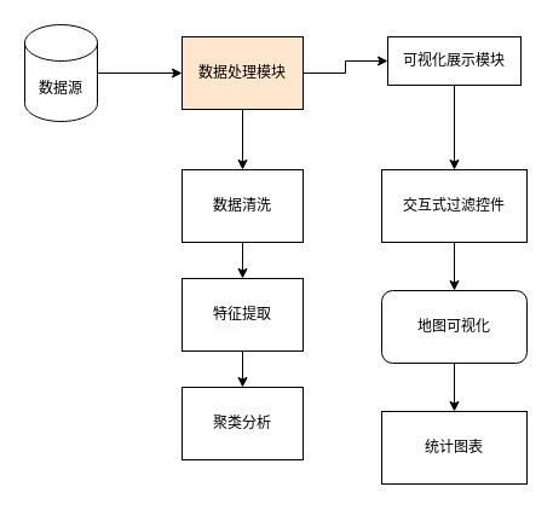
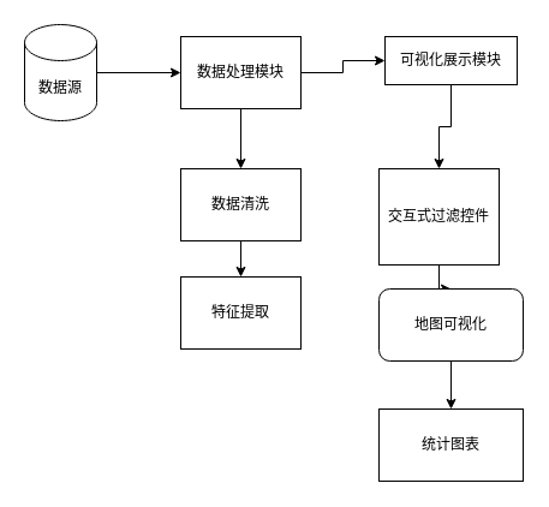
  <mxCell id="0" />
  <mxCell id="1" parent="0" />
  <mxCell id="2" value="数据源" style="shape=cylinder3;whiteSpace=wrap;html=1;boundedLbl=1;backgroundOutline=1;size=15;" vertex="1" parent="1"><mxGeometry x="20" y="20" width="60" height="80" as="geometry" /></mxCell>
  <mxCell id="3" value="" style="endArrow=classic;html=1;rounded=0;exitX=1;exitY=0.5;exitDx=0;exitDy=0;exitPerimeter=0;entryX=0;entryY=0.5;entryDx=0;entryDy=0;" edge="1" parent="1" source="2" target="6"><mxGeometry width="50" height="50" relative="1" as="geometry"><mxPoint x="270" y="280" as="sourcePoint" /><mxPoint x="160" y="70" as="targetPoint" /></mxGeometry></mxCell>
  <mxCell id="4" style="edgeStyle=orthogonalEdgeStyle;rounded=0;orthogonalLoop=1;jettySize=auto;html=1;" edge="1" parent="1" source="6" target="8"><mxGeometry relative="1" as="geometry"><mxPoint x="360" y="60" as="targetPoint" /></mxGeometry></mxCell>
  <mxCell id="5" style="edgeStyle=orthogonalEdgeStyle;rounded=0;orthogonalLoop=1;jettySize=auto;html=1;" edge="1" parent="1" source="6" target="10"><mxGeometry relative="1" as="geometry"><mxPoint x="200" y="140" as="targetPoint" /></mxGeometry></mxCell>
- <mxCell id="6" value="数据处理模块" style="rounded=0;whiteSpace=wrap;html=1;fillColor=#ffe6cc;" vertex="1" parent="1"><mxGeometry x="150" y="30" width="100" height="60" as="geometry" /></mxCell>
+ <mxCell id="6" value="数据处理模块" style="rounded=0;whiteSpace=wrap;html=1;" vertex="1" parent="1"><mxGeometry x="150" y="30" width="100" height="60" as="geometry" /></mxCell>
  <mxCell id="7" value="" style="edgeStyle=orthogonalEdgeStyle;rounded=0;orthogonalLoop=1;jettySize=auto;html=1;" edge="1" parent="1" source="8" target="15"><mxGeometry relative="1" as="geometry" /></mxCell>
  <mxCell id="8" value="可视化展示模块" style="rounded=0;whiteSpace=wrap;html=1;" vertex="1" parent="1"><mxGeometry x="320" y="30" width="110" height="40" as="geometry" /></mxCell>
  <mxCell id="9" value="" style="edgeStyle=orthogonalEdgeStyle;rounded=0;orthogonalLoop=1;jettySize=auto;html=1;" edge="1" parent="1" source="10" target="12"><mxGeometry relative="1" as="geometry" /></mxCell>
  <mxCell id="10" value="数据清洗" style="rounded=0;whiteSpace=wrap;html=1;" vertex="1" parent="1"><mxGeometry x="150" y="140" width="100" height="60" as="geometry" /></mxCell>
- <mxCell id="11" value="" style="edgeStyle=orthogonalEdgeStyle;rounded=0;orthogonalLoop=1;jettySize=auto;html=1;" edge="1" parent="1" source="12" target="13"><mxGeometry relative="1" as="geometry" /></mxCell>
  <mxCell id="12" value="特征提取" style="rounded=0;whiteSpace=wrap;html=1;" vertex="1" parent="1"><mxGeometry x="150" y="230" width="100" height="60" as="geometry" /></mxCell>
- <mxCell id="13" value="聚类分析" style="whiteSpace=wrap;html=1;rounded=0;" vertex="1" parent="1"><mxGeometry x="150" y="320" width="100" height="60" as="geometry" /></mxCell>
  <mxCell id="14" value="" style="edgeStyle=orthogonalEdgeStyle;rounded=0;orthogonalLoop=1;jettySize=auto;html=1;" edge="1" parent="1" source="15" target="17"><mxGeometry relative="1" as="geometry" /></mxCell>
- <mxCell id="15" value="交互式过滤控件" style="rounded=0;whiteSpace=wrap;html=1;" vertex="1" parent="1"><mxGeometry x="315" y="140" width="120" height="60" as="geometry" /></mxCell>
+ <mxCell id="15" value="交互式过滤控件" style="rounded=0;whiteSpace=wrap;html=1;" vertex="1" parent="1"><mxGeometry x="315" y="140" width="100" height="80" as="geometry" /></mxCell>
  <mxCell id="16" value="" style="edgeStyle=orthogonalEdgeStyle;rounded=0;orthogonalLoop=1;jettySize=auto;html=1;" edge="1" parent="1" source="17" target="18"><mxGeometry relative="1" as="geometry" /></mxCell>
  <mxCell id="17" value="地图可视化" style="whiteSpace=wrap;html=1;rounded=1;" vertex="1" parent="1"><mxGeometry x="315" y="240" width="120" height="60" as="geometry" /></mxCell>
  <mxCell id="18" value="统计图表" style="whiteSpace=wrap;html=1;rounded=0;" vertex="1" parent="1"><mxGeometry x="315" y="340" width="120" height="60" as="geometry" /></mxCell>
